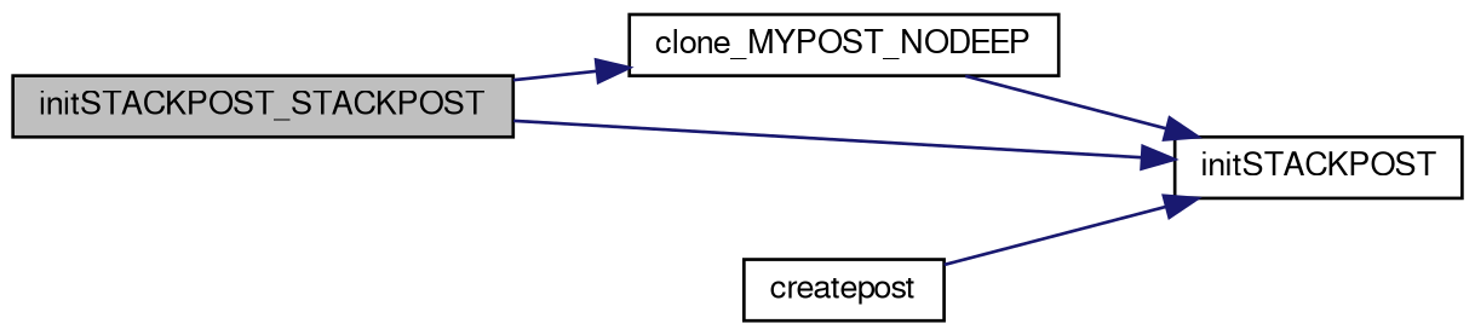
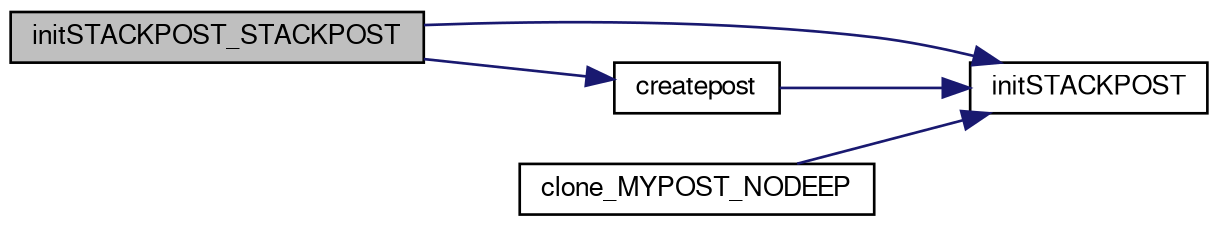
  digraph {
    rankdir=LR
    node [color=black fillcolor=white fontname=FreeSans fontsize=10 shape=record style=filled]
    edge [color=midnightblue fontname=FreeSans fontsize=10 labelfontname=FreeSans labelfontsize=10 style=solid]
    n1 [fillcolor=grey75 fontcolor=black height=0.2 label=initSTACKPOST_STACKPOST width=0.4]
    n2 [height=0.2 label=clone_MYPOST_NODEEP width=0.4]
    n3 [height=0.2 label=initSTACKPOST width=0.4]
    n4 [height=0.2 label=createpost width=0.4]
-   n1 -> n2
+   n1 -> n4
    n1 -> n3
    n2 -> n3
    n4 -> n3
  }
